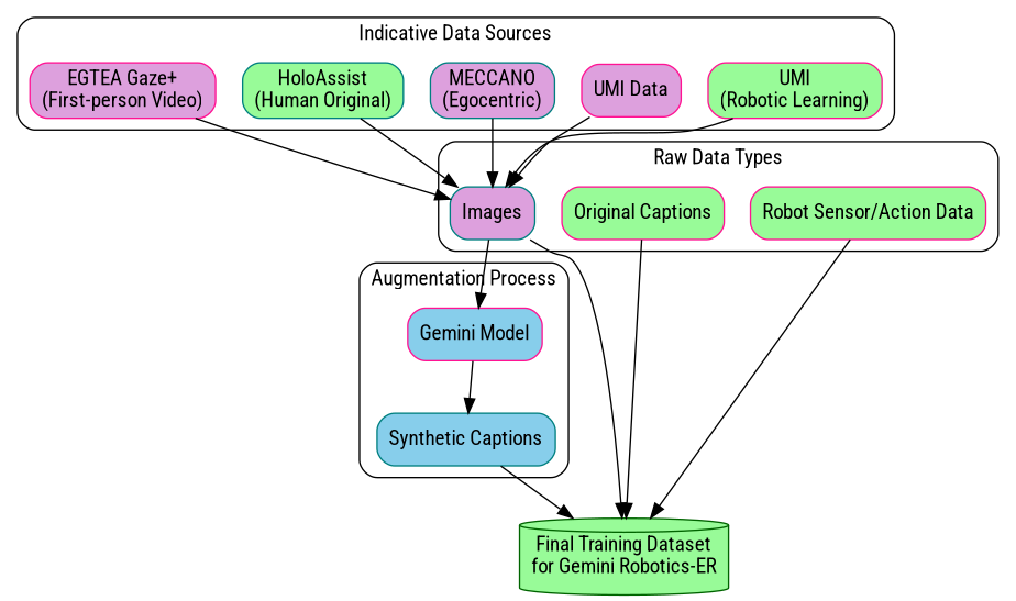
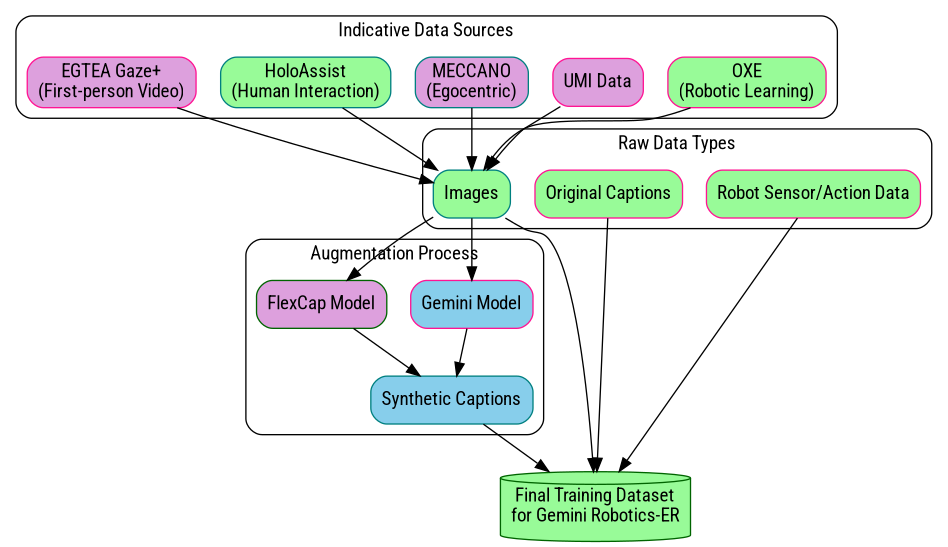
  digraph {
    bgcolor=white
    fontname="Roboto Condensed"
    rankdir=TB
    node [color=deeppink fillcolor=palegreen fontname="Roboto Condensed" shape=box style="rounded,filled"]
    edge [fontname="Roboto Condensed"]
-   n1 [label="UMI\n(Robotic Learning)"]
+   n1 [label="OXE\n(Robotic Learning)"]
    n2 [fillcolor=plum label="UMI Data"]
    n3 [color=teal fillcolor=plum label="MECCANO\n(Egocentric)"]
-   n4 [color=teal label="HoloAssist\n(Human Original)"]
+   n4 [color=teal label="HoloAssist\n(Human Interaction)"]
    n5 [fillcolor=plum label="EGTEA Gaze+\n(First-person Video)"]
-   n6 [color=teal fillcolor=plum label=Images]
+   n6 [color=teal label=Images]
    n7 [label="Original Captions"]
    n8 [label="Robot Sensor/Action Data"]
    n9 [fillcolor=skyblue label="Gemini Model"]
+   n10 [color=darkgreen fillcolor=plum label="FlexCap Model"]
    n11 [color=teal fillcolor=skyblue label="Synthetic Captions" shape=document]
    n12 [color=darkgreen label="Final Training Dataset\nfor Gemini Robotics-ER" shape=cylinder style=filled]
    subgraph cluster_1 {
      fillcolor=lightblue
      label="Indicative Data Sources"
      style=rounded
      n1
      n2
      n3
      n4
      n5
    }
    subgraph cluster_2 {
      fillcolor=lightyellow
      label="Raw Data Types"
      style=rounded
      n6
      n7
      n8
    }
    subgraph cluster_3 {
      fillcolor=lightgreen
      label="Augmentation Process"
      style=rounded
      n9
+     n10
      n11
    }
    n1 -> n6
    n2 -> n6
    n3 -> n6
    n4 -> n6
    n5 -> n6
    n6 -> n9
+   n6 -> n10
    n6 -> n12
    n7 -> n12
    n8 -> n12
    n9 -> n11
+   n10 -> n11
    n11 -> n12
  }
